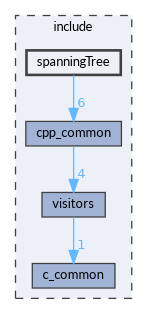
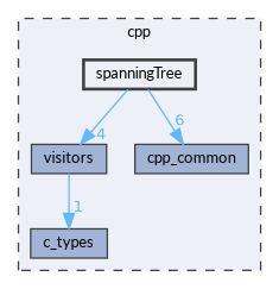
  digraph {
    compound=true
    fontname=Lato
    node [color=grey25 fillcolor="#a2b4d6" fontname=Lato fontsize=10 shape=box style=filled]
    edge [color=steelblue1 fontcolor=steelblue1 fontname=Lato fontsize=10 labeldistance=1.5 labelfontname=Helvetica labelfontsize=10]
    n1 [height=0.2 label=visitors width=0.4]
-   n2 [height=0.2 label=c_common width=0.4]
+   n2 [height=0.2 label=c_types width=0.4]
    n3 [height=0.2 label=cpp_common width=0.4]
    n4 [fillcolor="#edf0f7" height=0.2 label=spanningTree style="filled,bold" width=0.4]
    subgraph cluster_1 {
      bgcolor="#edf0f7"
      fontsize=10
-     label=include
+     label=cpp
      pencolor=grey25
      style="filled,dashed"
      n1
      n2
      n3
      n4
    }
    n1 -> n2 [headlabel=1]
-   n3 -> n1 [headlabel=4]
+   n4 -> n1 [headlabel=4]
    n4 -> n3 [headlabel=6]
  }
